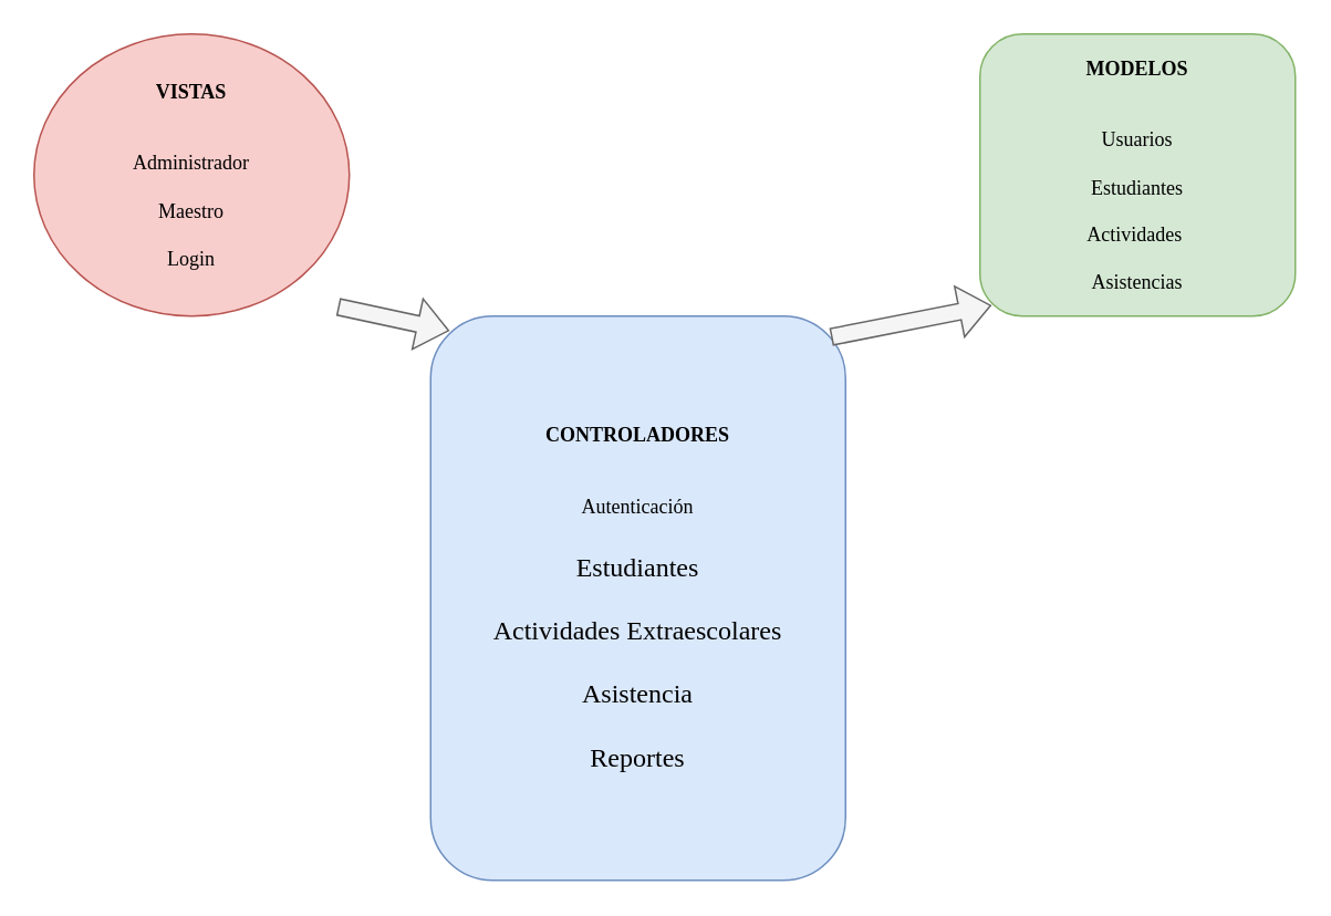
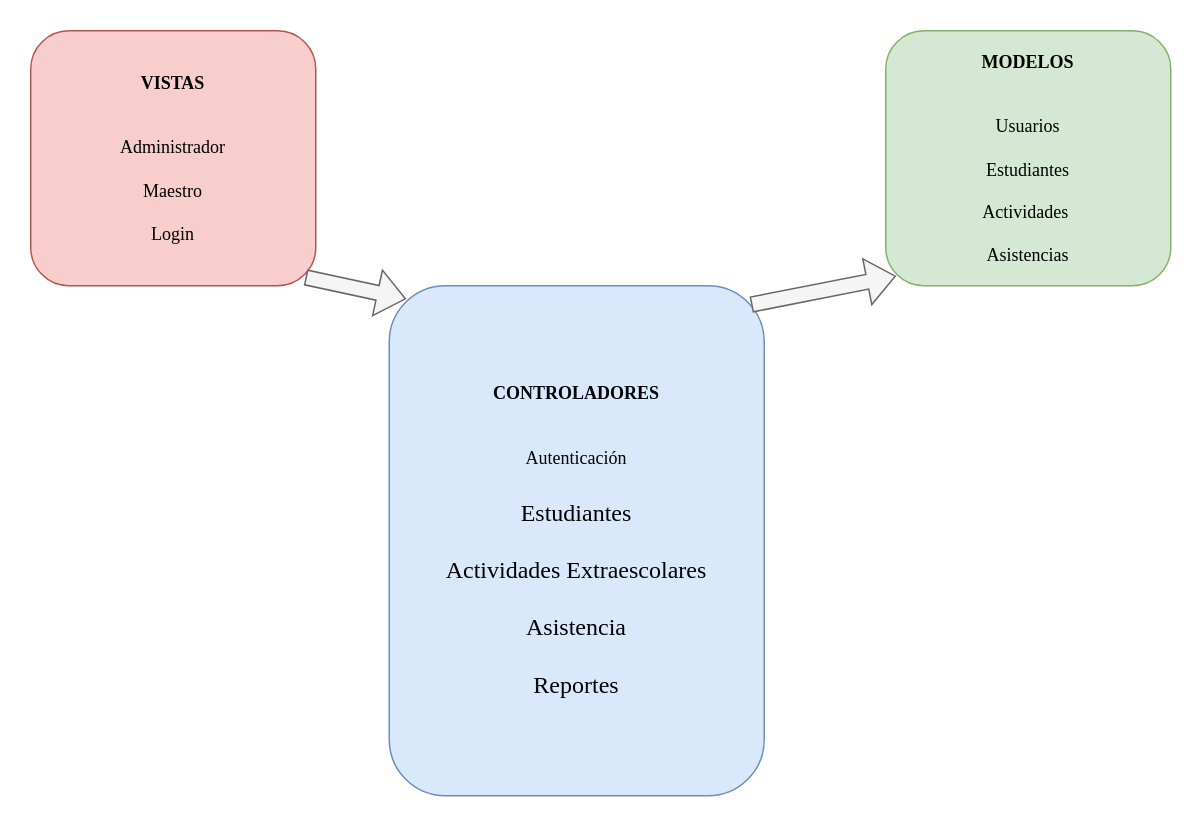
  <mxCell id="0" />
  <mxCell id="1" parent="0" />
- <mxCell id="2" value="&lt;font face=&quot;Lucida Console&quot;&gt;&lt;b&gt;VISTAS&lt;/b&gt;&lt;br&gt;&lt;br&gt;&lt;br&gt;Administrador&lt;br&gt;&lt;br&gt;Maestro&lt;br&gt;&lt;br&gt;Login&lt;/font&gt;" style="ellipse;whiteSpace=wrap;html=1;strokeColor=#b85450;fillColor=#f8cecc;" vertex="1" parent="1"><mxGeometry x="20" y="20" width="190" height="170" as="geometry" /></mxCell>
+ <mxCell id="2" value="&lt;font face=&quot;Lucida Console&quot;&gt;&lt;b&gt;VISTAS&lt;/b&gt;&lt;br&gt;&lt;br&gt;&lt;br&gt;Administrador&lt;br&gt;&lt;br&gt;Maestro&lt;br&gt;&lt;br&gt;Login&lt;/font&gt;" style="rounded=1;whiteSpace=wrap;html=1;strokeColor=#b85450;fillColor=#f8cecc;" vertex="1" parent="1"><mxGeometry x="20" y="20" width="190" height="170" as="geometry" /></mxCell>
  <mxCell id="3" value="&lt;font style=&quot;font-size: 12px;&quot; face=&quot;Lucida Console&quot;&gt;&lt;b style=&quot;&quot;&gt;CONTROLADORES&lt;/b&gt;&lt;br&gt;&lt;br&gt;&lt;br&gt;Autenticación&lt;/font&gt;&lt;div&gt;&lt;font size=&quot;3&quot; face=&quot;GLRZYOdaxsozce1mg1lw&quot;&gt;&lt;br&gt;&lt;/font&gt;&lt;/div&gt;&lt;div&gt;&lt;font size=&quot;3&quot; face=&quot;GLRZYOdaxsozce1mg1lw&quot;&gt;Estudiantes&lt;br&gt;&lt;br&gt;Actividades Extraescolares&lt;br&gt;&lt;br&gt;Asistencia&lt;br&gt;&lt;br&gt;Reportes&lt;/font&gt;&lt;/div&gt;" style="rounded=1;whiteSpace=wrap;html=1;strokeColor=#6c8ebf;fillColor=#dae8fc;" vertex="1" parent="1"><mxGeometry x="259" y="190" width="250" height="340" as="geometry" /></mxCell>
  <mxCell id="4" value="&lt;font face=&quot;Lucida Console&quot;&gt;&lt;b&gt;MODELOS&lt;/b&gt;&lt;br&gt;&lt;br&gt;&lt;br&gt;Usuarios&lt;br&gt;&lt;br&gt;Estudiantes&lt;br&gt;&lt;br&gt;Actividades&amp;nbsp;&lt;br&gt;&lt;br&gt;Asistencias&lt;/font&gt;" style="rounded=1;whiteSpace=wrap;html=1;strokeColor=#82b366;fillColor=#d5e8d4;" vertex="1" parent="1"><mxGeometry x="590" y="20" width="190" height="170" as="geometry" /></mxCell>
  <mxCell id="5" value="" style="shape=flexArrow;endArrow=classic;html=1;rounded=0;entryX=0.036;entryY=0.962;entryDx=0;entryDy=0;exitX=0.965;exitY=0.037;exitDx=0;exitDy=0;exitPerimeter=0;entryPerimeter=0;fillColor=#f5f5f5;strokeColor=#666666;" edge="1" parent="1" source="3" target="4"><mxGeometry width="50" height="50" relative="1" as="geometry"><mxPoint x="520" y="250" as="sourcePoint" /><mxPoint x="570" y="200" as="targetPoint" /></mxGeometry></mxCell>
  <mxCell id="6" value="" style="shape=flexArrow;endArrow=classic;html=1;rounded=0;exitX=0.964;exitY=0.967;exitDx=0;exitDy=0;exitPerimeter=0;entryX=0.045;entryY=0.026;entryDx=0;entryDy=0;entryPerimeter=0;fillColor=#f5f5f5;strokeColor=#666666;" edge="1" parent="1" source="2" target="3"><mxGeometry width="50" height="50" relative="1" as="geometry"><mxPoint x="360" y="280" as="sourcePoint" /><mxPoint x="410" y="230" as="targetPoint" /></mxGeometry></mxCell>
